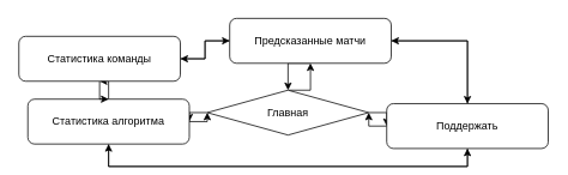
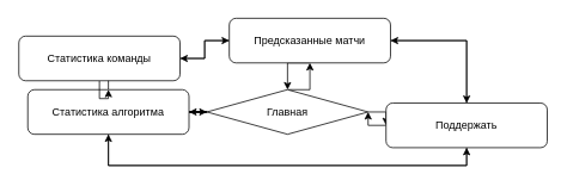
  <mxCell id="0" />
  <mxCell id="1" parent="0" />
  <mxCell id="2" style="edgeStyle=orthogonalEdgeStyle;rounded=0;orthogonalLoop=1;jettySize=auto;html=1;exitX=0.5;exitY=0;exitDx=0;exitDy=0;entryX=0.5;entryY=1;entryDx=0;entryDy=0;" edge="1" parent="1" source="5" target="9"><mxGeometry relative="1" as="geometry" /></mxCell>
  <mxCell id="3" style="edgeStyle=orthogonalEdgeStyle;rounded=0;orthogonalLoop=1;jettySize=auto;html=1;exitX=0;exitY=0.5;exitDx=0;exitDy=0;" edge="1" parent="1" source="5" target="13"><mxGeometry relative="1" as="geometry" /></mxCell>
  <mxCell id="4" style="edgeStyle=orthogonalEdgeStyle;rounded=0;orthogonalLoop=1;jettySize=auto;html=1;exitX=1;exitY=0.5;exitDx=0;exitDy=0;entryX=0;entryY=0.5;entryDx=0;entryDy=0;" edge="1" parent="1" source="5" target="17"><mxGeometry relative="1" as="geometry" /></mxCell>
  <mxCell id="5" value="Главная" style="rhombus;whiteSpace=wrap;html=1;" vertex="1" parent="1"><mxGeometry x="230" y="100" width="180" height="50" as="geometry" /></mxCell>
  <mxCell id="6" style="edgeStyle=orthogonalEdgeStyle;rounded=0;orthogonalLoop=1;jettySize=auto;html=1;exitX=0.5;exitY=1;exitDx=0;exitDy=0;entryX=0.5;entryY=0;entryDx=0;entryDy=0;" edge="1" parent="1" source="9" target="5"><mxGeometry relative="1" as="geometry" /></mxCell>
  <mxCell id="7" style="edgeStyle=orthogonalEdgeStyle;rounded=0;orthogonalLoop=1;jettySize=auto;html=1;exitX=0;exitY=0.5;exitDx=0;exitDy=0;" edge="1" parent="1" source="9" target="20"><mxGeometry relative="1" as="geometry" /></mxCell>
  <mxCell id="8" style="edgeStyle=orthogonalEdgeStyle;rounded=0;orthogonalLoop=1;jettySize=auto;html=1;exitX=1;exitY=0.5;exitDx=0;exitDy=0;" edge="1" parent="1" source="9" target="17"><mxGeometry relative="1" as="geometry" /></mxCell>
  <mxCell id="9" value="Предсказанные матчи" style="rounded=1;whiteSpace=wrap;html=1;" vertex="1" parent="1"><mxGeometry x="255" y="20" width="180" height="50" as="geometry" /></mxCell>
  <mxCell id="10" style="edgeStyle=orthogonalEdgeStyle;rounded=0;orthogonalLoop=1;jettySize=auto;html=1;exitX=1;exitY=0.5;exitDx=0;exitDy=0;" edge="1" parent="1" source="13" target="5"><mxGeometry relative="1" as="geometry" /></mxCell>
  <mxCell id="11" style="edgeStyle=orthogonalEdgeStyle;rounded=0;orthogonalLoop=1;jettySize=auto;html=1;exitX=0.5;exitY=0;exitDx=0;exitDy=0;" edge="1" parent="1" source="13" target="20"><mxGeometry relative="1" as="geometry" /></mxCell>
  <mxCell id="12" style="edgeStyle=orthogonalEdgeStyle;rounded=0;orthogonalLoop=1;jettySize=auto;html=1;exitX=0.5;exitY=1;exitDx=0;exitDy=0;entryX=0.5;entryY=1;entryDx=0;entryDy=0;" edge="1" parent="1" source="13" target="17"><mxGeometry relative="1" as="geometry" /></mxCell>
- <mxCell id="13" value="Статистика алгоритма" style="rounded=1;whiteSpace=wrap;html=1;" vertex="1" parent="1"><mxGeometry x="30" y="110" width="180" height="50" as="geometry" /></mxCell>
+ <mxCell id="13" value="Статистика алгоритма" style="rounded=1;whiteSpace=wrap;html=1;" vertex="1" parent="1"><mxGeometry x="30" y="100" width="180" height="50" as="geometry" /></mxCell>
  <mxCell id="14" style="edgeStyle=orthogonalEdgeStyle;rounded=0;orthogonalLoop=1;jettySize=auto;html=1;exitX=0;exitY=0.5;exitDx=0;exitDy=0;" edge="1" parent="1" source="17" target="5"><mxGeometry relative="1" as="geometry" /></mxCell>
  <mxCell id="15" style="edgeStyle=orthogonalEdgeStyle;rounded=0;orthogonalLoop=1;jettySize=auto;html=1;exitX=0.5;exitY=1;exitDx=0;exitDy=0;entryX=0.5;entryY=1;entryDx=0;entryDy=0;" edge="1" parent="1" source="17" target="13"><mxGeometry relative="1" as="geometry" /></mxCell>
  <mxCell id="16" style="edgeStyle=orthogonalEdgeStyle;rounded=0;orthogonalLoop=1;jettySize=auto;html=1;exitX=0.5;exitY=0;exitDx=0;exitDy=0;entryX=1;entryY=0.5;entryDx=0;entryDy=0;" edge="1" parent="1" source="17" target="9"><mxGeometry relative="1" as="geometry" /></mxCell>
  <mxCell id="17" value="Поддержать" style="rounded=1;whiteSpace=wrap;html=1;" vertex="1" parent="1"><mxGeometry x="430" y="115" width="180" height="50" as="geometry" /></mxCell>
  <mxCell id="18" style="edgeStyle=orthogonalEdgeStyle;rounded=0;orthogonalLoop=1;jettySize=auto;html=1;exitX=1;exitY=0.5;exitDx=0;exitDy=0;" edge="1" parent="1" source="20" target="9"><mxGeometry relative="1" as="geometry" /></mxCell>
  <mxCell id="19" style="edgeStyle=orthogonalEdgeStyle;rounded=0;orthogonalLoop=1;jettySize=auto;html=1;exitX=0.5;exitY=1;exitDx=0;exitDy=0;" edge="1" parent="1" source="20" target="13"><mxGeometry relative="1" as="geometry" /></mxCell>
  <mxCell id="20" value="Статистика команды" style="rounded=1;whiteSpace=wrap;html=1;" vertex="1" parent="1"><mxGeometry x="20" y="40" width="180" height="50" as="geometry" /></mxCell>
